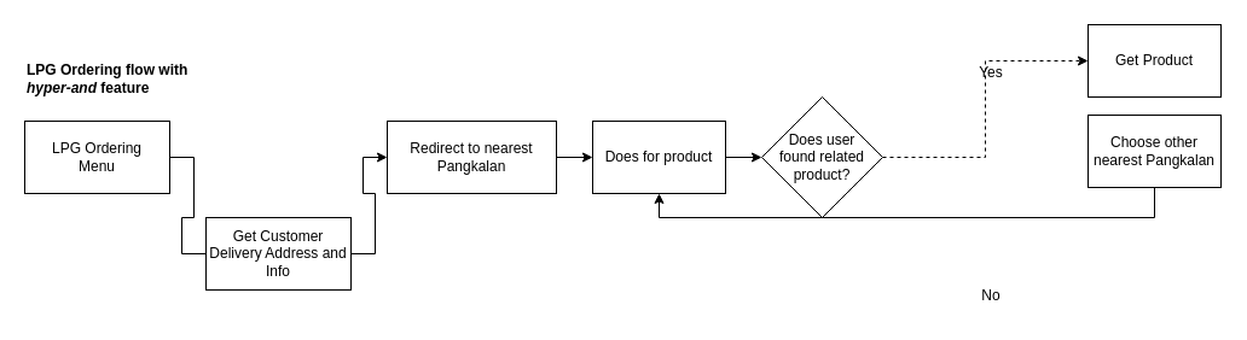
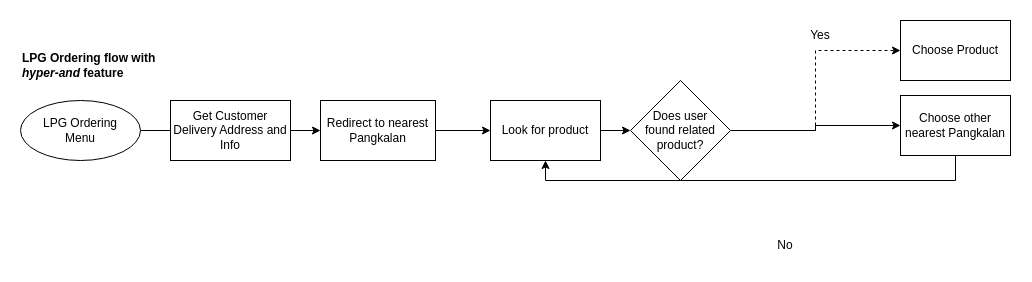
  <mxCell id="0" />
  <mxCell id="1" parent="0" />
  <mxCell id="2" style="edgeStyle=orthogonalEdgeStyle;rounded=0;orthogonalLoop=1;jettySize=auto;html=1;exitX=1;exitY=0.5;exitDx=0;exitDy=0;entryX=0;entryY=0.5;entryDx=0;entryDy=0;endArrow=none;" edge="1" parent="1" source="3" target="5"><mxGeometry relative="1" as="geometry" /></mxCell>
- <mxCell id="3" value="LPG Ordering&lt;br&gt;Menu" style="rounded=0;whiteSpace=wrap;html=1;" vertex="1" parent="1"><mxGeometry x="20" y="100" width="120" height="60" as="geometry" /></mxCell>
+ <mxCell id="3" value="LPG Ordering&lt;br&gt;Menu" style="ellipse;whiteSpace=wrap;html=1;" vertex="1" parent="1"><mxGeometry x="20" y="100" width="120" height="60" as="geometry" /></mxCell>
  <mxCell id="4" style="edgeStyle=orthogonalEdgeStyle;rounded=0;orthogonalLoop=1;jettySize=auto;html=1;exitX=1;exitY=0.5;exitDx=0;exitDy=0;entryX=0;entryY=0.5;entryDx=0;entryDy=0;" edge="1" parent="1" source="5" target="7"><mxGeometry relative="1" as="geometry" /></mxCell>
- <mxCell id="5" value="Get Customer&lt;br&gt;Delivery Address and Info" style="rounded=0;whiteSpace=wrap;html=1;" vertex="1" parent="1"><mxGeometry x="170" y="180" width="120" height="60" as="geometry" /></mxCell>
+ <mxCell id="5" value="Get Customer&lt;br&gt;Delivery Address and Info" style="rounded=0;whiteSpace=wrap;html=1;" vertex="1" parent="1"><mxGeometry x="170" y="100" width="120" height="60" as="geometry" /></mxCell>
  <mxCell id="6" style="edgeStyle=orthogonalEdgeStyle;rounded=0;orthogonalLoop=1;jettySize=auto;html=1;exitX=1;exitY=0.5;exitDx=0;exitDy=0;entryX=0;entryY=0.5;entryDx=0;entryDy=0;" edge="1" parent="1" source="7" target="12"><mxGeometry relative="1" as="geometry" /></mxCell>
- <mxCell id="7" value="Redirect to nearest Pangkalan" style="rounded=0;whiteSpace=wrap;html=1;" vertex="1" parent="1"><mxGeometry x="320" y="100" width="140" height="60" as="geometry" /></mxCell>
+ <mxCell id="7" value="Redirect to nearest Pangkalan" style="rounded=0;whiteSpace=wrap;html=1;" vertex="1" parent="1"><mxGeometry x="320" y="100" width="115" height="60" as="geometry" /></mxCell>
  <mxCell id="8" value="LPG Ordering flow with&lt;br&gt;&lt;i&gt;hyper-and&lt;/i&gt;&amp;nbsp;feature" style="text;html=1;strokeColor=none;fillColor=none;align=left;verticalAlign=middle;whiteSpace=wrap;rounded=0;fontStyle=1" vertex="1" parent="1"><mxGeometry x="20" y="50" width="240" height="30" as="geometry" /></mxCell>
  <mxCell id="9" style="edgeStyle=orthogonalEdgeStyle;rounded=0;orthogonalLoop=1;jettySize=auto;html=1;exitX=1;exitY=0.5;exitDx=0;exitDy=0;entryX=0;entryY=0.5;entryDx=0;entryDy=0;dashed=1;" edge="1" parent="1" source="18" target="13"><mxGeometry relative="1" as="geometry"><mxPoint x="760" y="130" as="sourcePoint" /></mxGeometry></mxCell>
+ <mxCell id="10" style="edgeStyle=orthogonalEdgeStyle;rounded=0;orthogonalLoop=1;jettySize=auto;html=1;exitX=1;exitY=0.5;exitDx=0;exitDy=0;entryX=0;entryY=0.5;entryDx=0;entryDy=0;" edge="1" parent="1" source="18" target="15"><mxGeometry relative="1" as="geometry"><mxPoint x="760" y="130" as="sourcePoint" /></mxGeometry></mxCell>
  <mxCell id="11" style="edgeStyle=orthogonalEdgeStyle;rounded=0;orthogonalLoop=1;jettySize=auto;html=1;exitX=1;exitY=0.5;exitDx=0;exitDy=0;entryX=0;entryY=0.5;entryDx=0;entryDy=0;" edge="1" parent="1" source="12" target="18"><mxGeometry relative="1" as="geometry" /></mxCell>
- <mxCell id="12" value="Does for product" style="rounded=0;whiteSpace=wrap;html=1;" vertex="1" parent="1"><mxGeometry x="490" y="100" width="110" height="60" as="geometry" /></mxCell>
- <mxCell id="13" value="Get Product" style="rounded=0;whiteSpace=wrap;html=1;" vertex="1" parent="1"><mxGeometry x="900" y="20" width="110" height="60" as="geometry" /></mxCell>
+ <mxCell id="12" value="Look for product" style="rounded=0;whiteSpace=wrap;html=1;" vertex="1" parent="1"><mxGeometry x="490" y="100" width="110" height="60" as="geometry" /></mxCell>
+ <mxCell id="13" value="Choose Product" style="rounded=0;whiteSpace=wrap;html=1;" vertex="1" parent="1"><mxGeometry x="900" y="20" width="110" height="60" as="geometry" /></mxCell>
  <mxCell id="14" style="edgeStyle=orthogonalEdgeStyle;rounded=0;orthogonalLoop=1;jettySize=auto;html=1;exitX=0.5;exitY=1;exitDx=0;exitDy=0;entryX=0.5;entryY=1;entryDx=0;entryDy=0;" edge="1" parent="1" source="15" target="12"><mxGeometry relative="1" as="geometry" /></mxCell>
  <mxCell id="15" value="Choose other nearest Pangkalan" style="rounded=0;whiteSpace=wrap;html=1;" vertex="1" parent="1"><mxGeometry x="900" y="95" width="110" height="60" as="geometry" /></mxCell>
- <mxCell id="16" value="Yes" style="text;html=1;strokeColor=none;fillColor=none;align=center;verticalAlign=middle;whiteSpace=wrap;rounded=0;" vertex="1" parent="1"><mxGeometry x="790" y="45" width="60" height="30" as="geometry" /></mxCell>
- <mxCell id="17" value="No" style="text;html=1;strokeColor=none;fillColor=none;align=center;verticalAlign=middle;whiteSpace=wrap;rounded=0;" vertex="1" parent="1"><mxGeometry x="790" y="230" width="60" height="30" as="geometry" /></mxCell>
+ <mxCell id="16" value="Yes" style="text;html=1;strokeColor=none;fillColor=none;align=center;verticalAlign=middle;whiteSpace=wrap;rounded=0;" vertex="1" parent="1"><mxGeometry x="790" y="20" width="60" height="30" as="geometry" /></mxCell>
+ <mxCell id="17" value="No" style="text;html=1;strokeColor=none;fillColor=none;align=center;verticalAlign=middle;whiteSpace=wrap;rounded=0;" vertex="1" parent="1"><mxGeometry x="755" y="230" width="60" height="30" as="geometry" /></mxCell>
  <mxCell id="18" value="Does user&lt;br&gt;found related product?" style="rhombus;whiteSpace=wrap;html=1;" vertex="1" parent="1"><mxGeometry x="630" y="80" width="100" height="100" as="geometry" /></mxCell>
